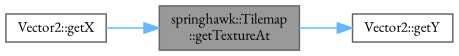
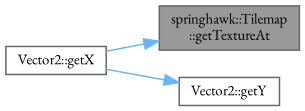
  digraph {
    fontname="EB Garamond"
    rankdir=LR
    node [color=grey40 fillcolor=white fontname="EB Garamond" fontsize=10 shape=box style=filled]
    edge [color=steelblue1 fontname="EB Garamond" fontsize=10 labelfontname=Helvetica labelfontsize=10 style=solid]
    n1 [color=gray40 fillcolor=grey60 fontcolor=black height=0.2 label="springhawk::Tilemap\l::getTextureAt" width=0.4]
    n2 [height=0.2 label="Vector2::getY" width=0.4]
    n3 [height=0.2 label="Vector2::getX" width=0.4]
-   n1 -> n2
+   n3 -> n2
    n3 -> n1
  }
